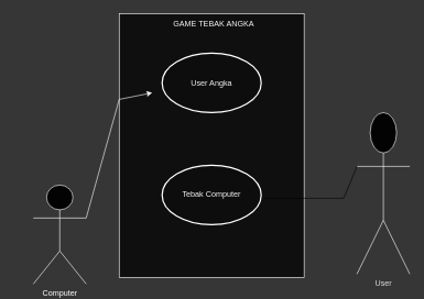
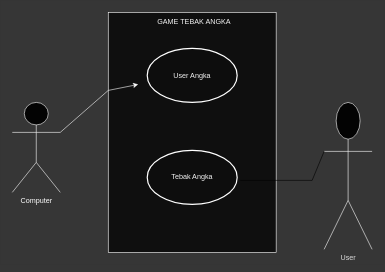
  <mxCell id="0" />
  <mxCell id="1" parent="0" />
  <mxCell id="2" value="" style="rounded=0;whiteSpace=wrap;html=1;strokeColor=#FFFFFF;fillColor=#0F0F0F;" vertex="1" parent="1"><mxGeometry x="180" y="20" width="280" height="400" as="geometry" /></mxCell>
  <mxCell id="3" value="&lt;font color=&quot;#e0e0e0&quot;&gt;User&lt;br&gt;&lt;br&gt;&lt;/font&gt;" style="shape=umlActor;verticalLabelPosition=bottom;verticalAlign=top;html=1;outlineConnect=0;fillColor=#030303;strokeColor=#FFFFFF;" vertex="1" parent="1"><mxGeometry x="540" y="170" width="80" height="245" as="geometry" /></mxCell>
- <mxCell id="4" value="&lt;font color=&quot;#ffffff&quot;&gt;Computer&lt;br&gt;&lt;/font&gt;" style="shape=umlActor;verticalLabelPosition=bottom;verticalAlign=top;html=1;outlineConnect=0;fillColor=#030303;strokeColor=#FFFFFF;" vertex="1" parent="1"><mxGeometry x="50" y="280" width="80" height="150" as="geometry" /></mxCell>
+ <mxCell id="4" value="&lt;font color=&quot;#ffffff&quot;&gt;Computer&lt;br&gt;&lt;/font&gt;" style="shape=umlActor;verticalLabelPosition=bottom;verticalAlign=top;html=1;outlineConnect=0;fillColor=#030303;strokeColor=#FFFFFF;" vertex="1" parent="1"><mxGeometry x="20" y="170" width="80" height="150" as="geometry" /></mxCell>
  <mxCell id="5" value="" style="ellipse;whiteSpace=wrap;html=1;strokeColor=#FFFFFF;fillColor=#0D0D0D;strokeWidth=2;" vertex="1" parent="1"><mxGeometry x="245" y="80" width="150" height="90" as="geometry" /></mxCell>
  <mxCell id="6" value="" style="endArrow=classic;html=1;rounded=0;strokeColor=#FFFFFF;exitX=1;exitY=0.333;exitDx=0;exitDy=0;exitPerimeter=0;" edge="1" parent="1" source="4"><mxGeometry width="50" height="50" relative="1" as="geometry"><mxPoint x="120" y="220" as="sourcePoint" /><mxPoint x="230" y="140" as="targetPoint" /><Array as="points"><mxPoint x="180" y="150" /></Array></mxGeometry></mxCell>
  <mxCell id="7" value="&lt;font color=&quot;#f5f5f5&quot;&gt;GAME TEBAK ANGKA&amp;nbsp;&lt;/font&gt;" style="text;html=1;strokeColor=none;fillColor=none;align=center;verticalAlign=middle;whiteSpace=wrap;rounded=0;" vertex="1" parent="1"><mxGeometry x="160" y="20" width="330" height="30" as="geometry" /></mxCell>
  <mxCell id="8" value="" style="ellipse;whiteSpace=wrap;html=1;strokeColor=#FFFFFF;fillColor=#0D0D0D;strokeWidth=2;" vertex="1" parent="1"><mxGeometry x="245" y="250" width="150" height="90" as="geometry" /></mxCell>
  <mxCell id="9" value="&lt;font color=&quot;#f5f5f5&quot;&gt;User Angka&lt;/font&gt;" style="text;html=1;strokeColor=none;fillColor=none;align=center;verticalAlign=middle;whiteSpace=wrap;rounded=0;" vertex="1" parent="1"><mxGeometry x="155" y="110" width="330" height="30" as="geometry" /></mxCell>
- <mxCell id="10" value="&lt;font color=&quot;#f5f5f5&quot;&gt;Tebak Computer&lt;/font&gt;" style="text;html=1;strokeColor=none;fillColor=none;align=center;verticalAlign=middle;whiteSpace=wrap;rounded=0;" vertex="1" parent="1"><mxGeometry x="155" y="280" width="330" height="30" as="geometry" /></mxCell>
+ <mxCell id="10" value="&lt;font color=&quot;#f5f5f5&quot;&gt;Tebak Angka&lt;/font&gt;" style="text;html=1;strokeColor=none;fillColor=none;align=center;verticalAlign=middle;whiteSpace=wrap;rounded=0;" vertex="1" parent="1"><mxGeometry x="155" y="280" width="330" height="30" as="geometry" /></mxCell>
  <mxCell id="11" value="" style="endArrow=none;html=1;rounded=0;entryX=0;entryY=0.333;entryDx=0;entryDy=0;entryPerimeter=0;fontColor=#FCFCFC;labelBackgroundColor=#FFFFFF;" edge="1" parent="1" target="3"><mxGeometry width="50" height="50" relative="1" as="geometry"><mxPoint x="400" y="300" as="sourcePoint" /><mxPoint x="260" y="230" as="targetPoint" /><Array as="points"><mxPoint x="520" y="300" /></Array></mxGeometry></mxCell>
